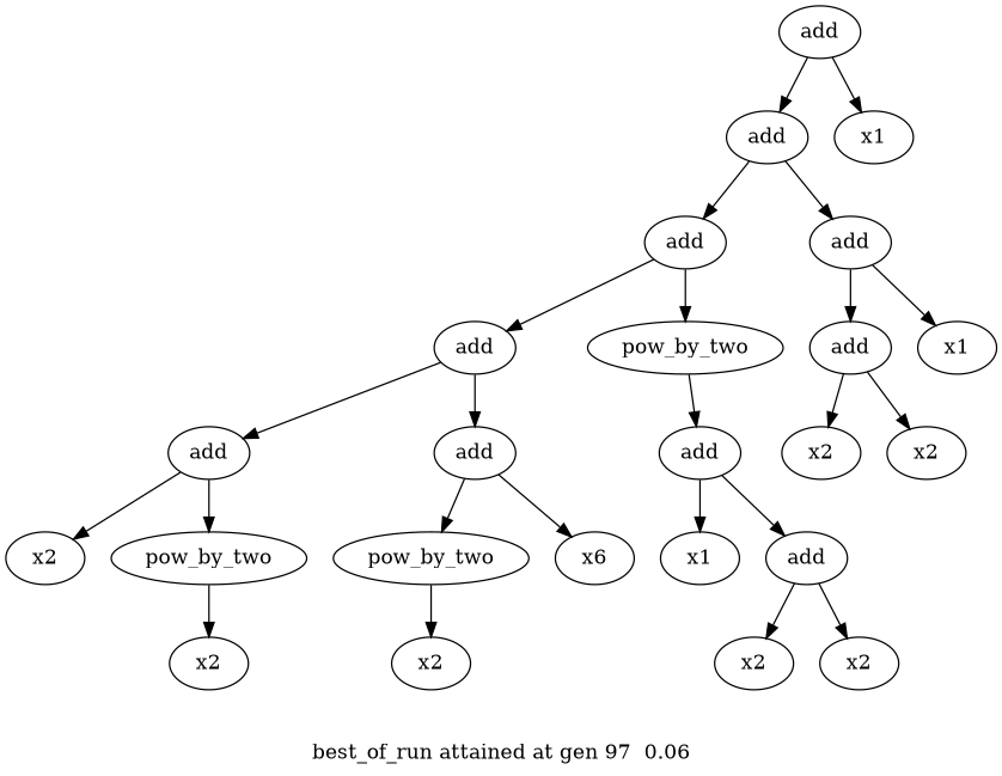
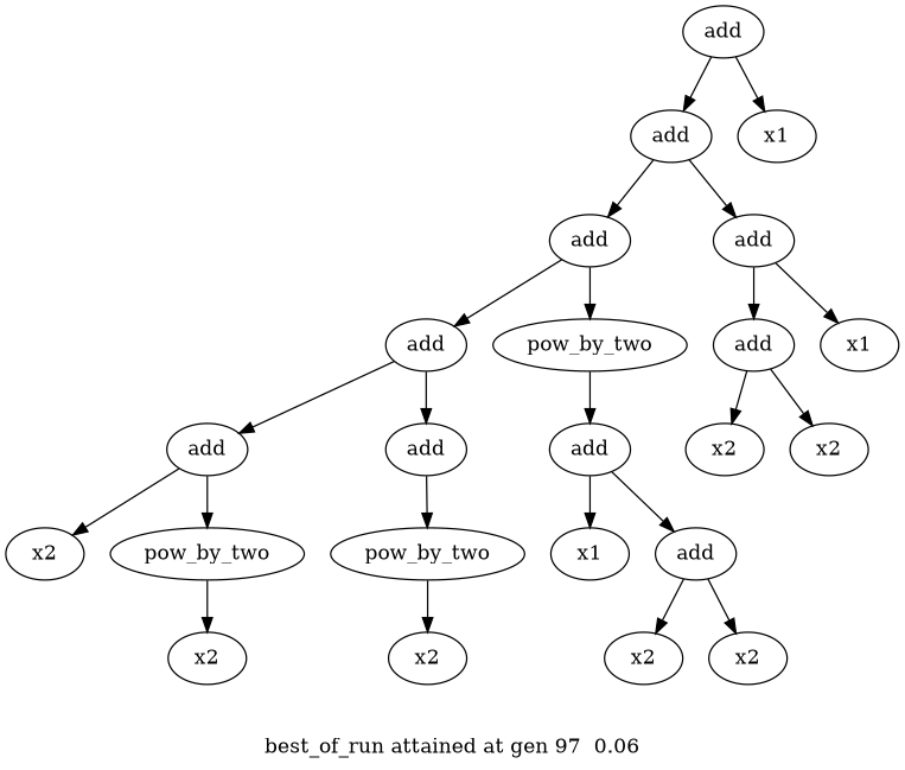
  digraph {
    label="\n\nbest_of_run attained at gen 97  0.06"
    n1 [label=add]
    n2 [label=add]
    n3 [label=x1]
    n4 [label=add]
    n5 [label=add]
    n6 [label=add]
    n7 [label=pow_by_two]
    n8 [label=add]
    n9 [label=add]
    n10 [label=x2]
    n11 [label=pow_by_two]
    n12 [label=x2]
    n13 [label=pow_by_two]
-   n14 [label=x6]
    n15 [label=x2]
    n16 [label=add]
    n17 [label=x1]
    n18 [label=add]
    n19 [label=x2]
    n20 [label=x2]
    n21 [label=add]
    n22 [label=x1]
    n23 [label=x2]
    n24 [label=x2]
    n1 -> n2
    n1 -> n3
    n2 -> n4
    n2 -> n5
    n4 -> n6
    n4 -> n7
    n5 -> n21
    n5 -> n22
    n6 -> n8
    n6 -> n9
    n7 -> n16
    n8 -> n10
    n8 -> n11
    n9 -> n13
-   n9 -> n14
    n11 -> n12
    n13 -> n15
    n16 -> n17
    n16 -> n18
    n18 -> n19
    n18 -> n20
    n21 -> n23
    n21 -> n24
  }
